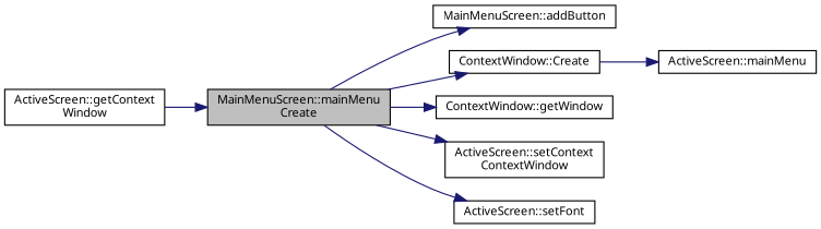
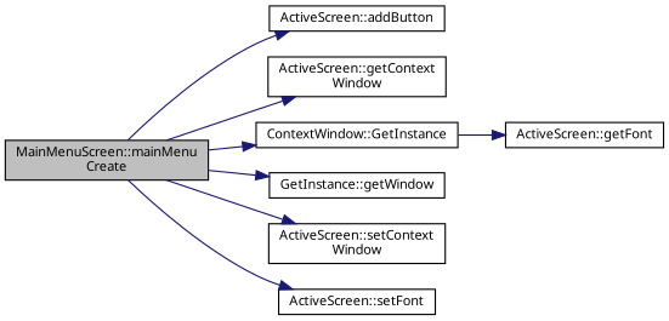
  digraph {
    fontname="Noto Sans"
    rankdir=LR
    node [color=black fillcolor=white fontname="Noto Sans" fontsize=10 shape=record style=filled]
    edge [color=midnightblue fontname="Noto Sans" fontsize=10 labelfontname=Helvetica labelfontsize=10 style=solid]
    n1 [fillcolor=grey75 fontcolor=black height=0.2 label="MainMenuScreen::mainMenu\lCreate" width=0.4]
-   n2 [height=0.2 label="MainMenuScreen::addButton" width=0.4]
+   n2 [height=0.2 label="ActiveScreen::addButton" width=0.4]
    n3 [height=0.2 label="ActiveScreen::getContext\lWindow" width=0.4]
-   n4 [height=0.2 label="ContextWindow::Create" width=0.4]
-   n5 [height=0.2 label="ContextWindow::getWindow" width=0.4]
-   n6 [height=0.2 label="ActiveScreen::setContext\lContextWindow" width=0.4]
+   n4 [height=0.2 label="ContextWindow::GetInstance" width=0.4]
+   n5 [height=0.2 label="GetInstance::getWindow" width=0.4]
+   n6 [height=0.2 label="ActiveScreen::setContext\lWindow" width=0.4]
    n7 [height=0.2 label="ActiveScreen::setFont" width=0.4]
-   n8 [height=0.2 label="ActiveScreen::mainMenu" width=0.4]
+   n8 [height=0.2 label="ActiveScreen::getFont" width=0.4]
    n1 -> n2
-   n3 -> n1
+   n1 -> n3
    n1 -> n4
    n1 -> n5
    n1 -> n6
    n1 -> n7
    n4 -> n8
  }
